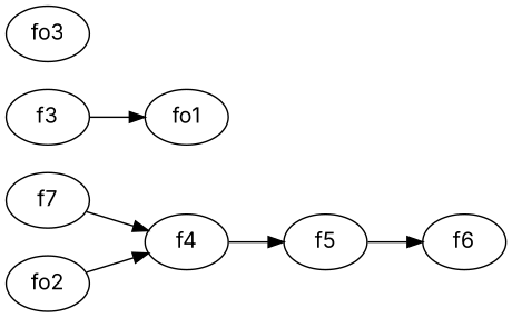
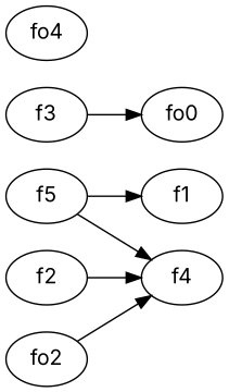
  strict digraph {
    fontname=Inter
    rankdir=LR
    node [fontname=Inter]
    edge [fontname=Inter weight=2]
    f5
-   f1 [label=f6]
+   f1
    f4
-   f2 [label=f7]
+   f2
    f3
-   fo1
+   fo1 [label=fo0]
    fo2
-   fo3
+   fo4
    f5 -> f1
-   f4 -> f5
+   f5 -> f4
    f2 -> f4
    f3 -> fo1
    fo2 -> f4
  }
